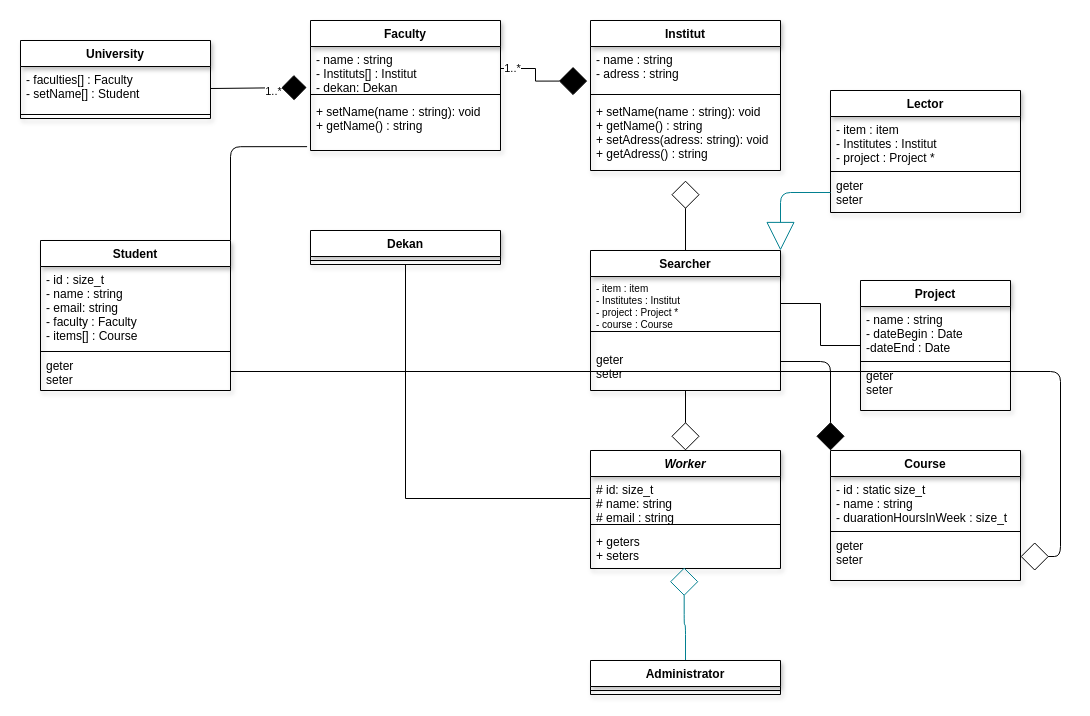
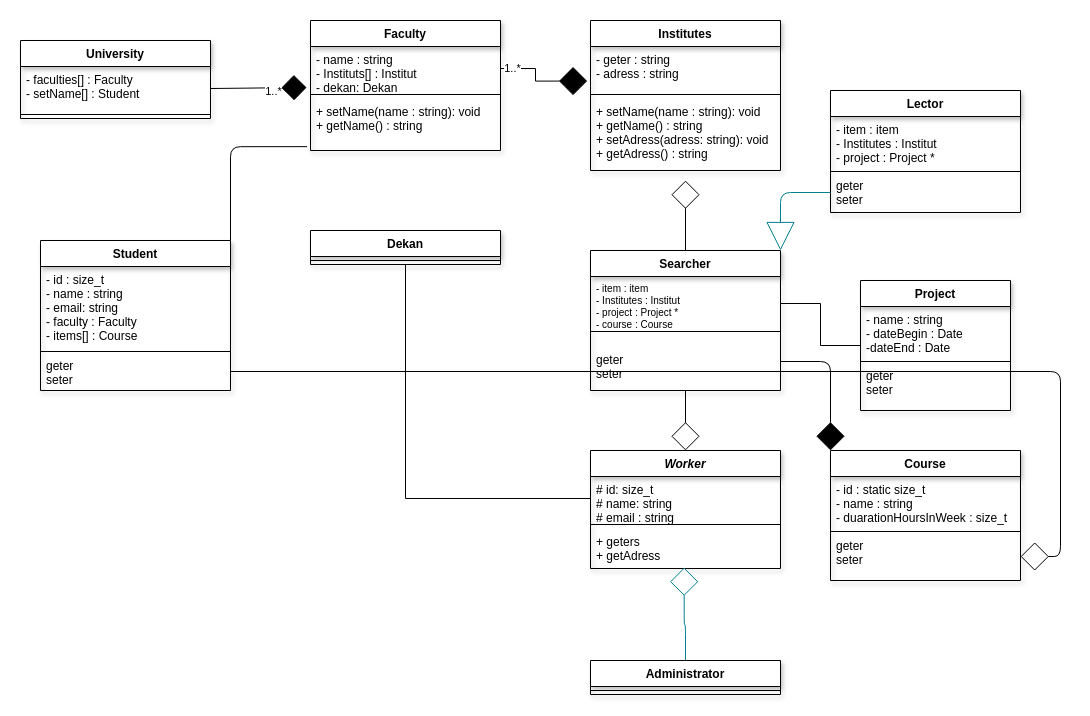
  <mxCell id="0" />
  <mxCell id="1" parent="0" />
  <mxCell id="2" style="rounded=0;orthogonalLoop=1;jettySize=auto;html=1;entryX=-0.02;entryY=0.932;entryDx=0;entryDy=0;entryPerimeter=0;endArrow=diamond;endFill=1;endSize=23;startSize=23;exitX=1;exitY=0.5;exitDx=0;exitDy=0;" parent="1" source="13" target="5" edge="1"><mxGeometry relative="1" as="geometry"><mxPoint x="200" y="103.367" as="sourcePoint" /></mxGeometry></mxCell>
  <mxCell id="3" value="1..*" style="edgeLabel;html=1;align=center;verticalAlign=middle;resizable=0;points=[];" parent="2" vertex="1" connectable="0"><mxGeometry x="0.279" y="-3" relative="1" as="geometry"><mxPoint as="offset" /></mxGeometry></mxCell>
  <mxCell id="4" value="Faculty" style="swimlane;fontStyle=1;align=center;verticalAlign=top;childLayout=stackLayout;horizontal=1;startSize=26;horizontalStack=0;resizeParent=1;resizeParentMax=0;resizeLast=0;collapsible=1;marginBottom=0;shadow=1;" parent="1" vertex="1"><mxGeometry x="310" y="20" width="190" height="130" as="geometry" /></mxCell>
  <mxCell id="5" value="- name : string&#10;- Instituts[] : Institut&#10;- dekan: Dekan" style="text;strokeColor=none;fillColor=none;align=left;verticalAlign=top;spacingLeft=4;spacingRight=4;overflow=hidden;rotatable=0;points=[[0,0.5],[1,0.5]];portConstraint=eastwest;" parent="4" vertex="1"><mxGeometry y="26" width="190" height="44" as="geometry" /></mxCell>
  <mxCell id="6" value="" style="line;strokeWidth=1;fillColor=none;align=left;verticalAlign=middle;spacingTop=-1;spacingLeft=3;spacingRight=3;rotatable=0;labelPosition=right;points=[];portConstraint=eastwest;" parent="4" vertex="1"><mxGeometry y="70" width="190" height="8" as="geometry" /></mxCell>
  <mxCell id="7" value="+ setName(name : string): void&#10;+ getName() : string" style="text;strokeColor=none;fillColor=none;align=left;verticalAlign=top;spacingLeft=4;spacingRight=4;overflow=hidden;rotatable=0;points=[[0,0.5],[1,0.5]];portConstraint=eastwest;" parent="4" vertex="1"><mxGeometry y="78" width="190" height="52" as="geometry" /></mxCell>
  <mxCell id="8" value="Worker" style="swimlane;fontStyle=3;align=center;verticalAlign=top;childLayout=stackLayout;horizontal=1;startSize=26;horizontalStack=0;resizeParent=1;resizeParentMax=0;resizeLast=0;collapsible=1;marginBottom=0;glass=0;rounded=0;shadow=1;" parent="1" vertex="1"><mxGeometry x="590" y="450" width="190" height="118" as="geometry" /></mxCell>
  <mxCell id="9" value="# id: size_t&#10;# name: string&#10;# email : string" style="text;strokeColor=none;fillColor=none;align=left;verticalAlign=top;spacingLeft=4;spacingRight=4;overflow=hidden;rotatable=0;points=[[0,0.5],[1,0.5]];portConstraint=eastwest;" parent="8" vertex="1"><mxGeometry y="26" width="190" height="44" as="geometry" /></mxCell>
  <mxCell id="10" value="" style="line;strokeWidth=1;fillColor=none;align=left;verticalAlign=middle;spacingTop=-1;spacingLeft=3;spacingRight=3;rotatable=0;labelPosition=right;points=[];portConstraint=eastwest;" parent="8" vertex="1"><mxGeometry y="70" width="190" height="8" as="geometry" /></mxCell>
- <mxCell id="11" value="+ geters &#10;+ seters" style="text;strokeColor=none;fillColor=none;align=left;verticalAlign=top;spacingLeft=4;spacingRight=4;overflow=hidden;rotatable=0;points=[[0,0.5],[1,0.5]];portConstraint=eastwest;" parent="8" vertex="1"><mxGeometry y="78" width="190" height="40" as="geometry" /></mxCell>
+ <mxCell id="11" value="+ geters &#10;+ getAdress" style="text;strokeColor=none;fillColor=none;align=left;verticalAlign=top;spacingLeft=4;spacingRight=4;overflow=hidden;rotatable=0;points=[[0,0.5],[1,0.5]];portConstraint=eastwest;" parent="8" vertex="1"><mxGeometry y="78" width="190" height="40" as="geometry" /></mxCell>
  <mxCell id="12" value="University" style="swimlane;fontStyle=1;align=center;verticalAlign=top;childLayout=stackLayout;horizontal=1;startSize=26;horizontalStack=0;resizeParent=1;resizeParentMax=0;resizeLast=0;collapsible=1;marginBottom=0;glass=0;shadow=1;" parent="1" vertex="1"><mxGeometry x="20" y="40" width="190" height="78" as="geometry" /></mxCell>
  <mxCell id="13" value="- faculties[] : Faculty&#10;- setName[] : Student" style="text;strokeColor=none;fillColor=none;align=left;verticalAlign=top;spacingLeft=4;spacingRight=4;overflow=hidden;rotatable=0;points=[[0,0.5],[1,0.5]];portConstraint=eastwest;" parent="12" vertex="1"><mxGeometry y="26" width="190" height="44" as="geometry" /></mxCell>
  <mxCell id="14" value="" style="line;strokeWidth=1;fillColor=none;align=left;verticalAlign=middle;spacingTop=-1;spacingLeft=3;spacingRight=3;rotatable=0;labelPosition=right;points=[];portConstraint=eastwest;" parent="12" vertex="1"><mxGeometry y="70" width="190" height="8" as="geometry" /></mxCell>
- <mxCell id="15" value="Institut" style="swimlane;fontStyle=1;align=center;verticalAlign=top;childLayout=stackLayout;horizontal=1;startSize=26;horizontalStack=0;resizeParent=1;resizeParentMax=0;resizeLast=0;collapsible=1;marginBottom=0;shadow=1;" parent="1" vertex="1"><mxGeometry x="590" y="20" width="190" height="150" as="geometry" /></mxCell>
- <mxCell id="16" value="- name : string&#10;- adress : string" style="text;strokeColor=none;fillColor=none;align=left;verticalAlign=top;spacingLeft=4;spacingRight=4;overflow=hidden;rotatable=0;points=[[0,0.5],[1,0.5]];portConstraint=eastwest;" parent="15" vertex="1"><mxGeometry y="26" width="190" height="44" as="geometry" /></mxCell>
+ <mxCell id="15" value="Institutes" style="swimlane;fontStyle=1;align=center;verticalAlign=top;childLayout=stackLayout;horizontal=1;startSize=26;horizontalStack=0;resizeParent=1;resizeParentMax=0;resizeLast=0;collapsible=1;marginBottom=0;shadow=1;" parent="1" vertex="1"><mxGeometry x="590" y="20" width="190" height="150" as="geometry" /></mxCell>
+ <mxCell id="16" value="- geter : string&#10;- adress : string" style="text;strokeColor=none;fillColor=none;align=left;verticalAlign=top;spacingLeft=4;spacingRight=4;overflow=hidden;rotatable=0;points=[[0,0.5],[1,0.5]];portConstraint=eastwest;" parent="15" vertex="1"><mxGeometry y="26" width="190" height="44" as="geometry" /></mxCell>
  <mxCell id="17" value="" style="line;strokeWidth=1;fillColor=none;align=left;verticalAlign=middle;spacingTop=-1;spacingLeft=3;spacingRight=3;rotatable=0;labelPosition=right;points=[];portConstraint=eastwest;" parent="15" vertex="1"><mxGeometry y="70" width="190" height="8" as="geometry" /></mxCell>
  <mxCell id="18" value="+ setName(name : string): void&#10;+ getName() : string&#10;+ setAdress(adress: string): void&#10;+ getAdress() : string&#10;" style="text;strokeColor=none;fillColor=none;align=left;verticalAlign=top;spacingLeft=4;spacingRight=4;overflow=hidden;rotatable=0;points=[[0,0.5],[1,0.5]];portConstraint=eastwest;" parent="15" vertex="1"><mxGeometry y="78" width="190" height="72" as="geometry" /></mxCell>
  <mxCell id="19" style="edgeStyle=orthogonalEdgeStyle;rounded=0;orthogonalLoop=1;jettySize=auto;html=1;entryX=-0.017;entryY=0.786;entryDx=0;entryDy=0;entryPerimeter=0;endArrow=diamond;endFill=1;endSize=26;verticalAlign=middle;" parent="1" source="5" target="16" edge="1"><mxGeometry relative="1" as="geometry"><mxPoint x="580" y="68" as="targetPoint" /></mxGeometry></mxCell>
  <mxCell id="20" value="1..*" style="edgeLabel;html=1;align=center;verticalAlign=middle;resizable=0;points=[];" parent="19" vertex="1" connectable="0"><mxGeometry x="-0.788" y="1" relative="1" as="geometry"><mxPoint as="offset" /></mxGeometry></mxCell>
  <mxCell id="21" value="Dekan" style="swimlane;fontStyle=1;align=center;verticalAlign=top;childLayout=stackLayout;horizontal=1;startSize=26;horizontalStack=0;resizeParent=1;resizeParentMax=0;resizeLast=0;collapsible=1;marginBottom=0;glass=0;rounded=0;shadow=1;" parent="1" vertex="1"><mxGeometry x="310" y="230" width="190" height="34" as="geometry" /></mxCell>
  <mxCell id="22" value="" style="line;strokeWidth=1;fillColor=none;align=left;verticalAlign=middle;spacingTop=-1;spacingLeft=3;spacingRight=3;rotatable=0;labelPosition=right;points=[];portConstraint=eastwest;" parent="21" vertex="1"><mxGeometry y="26" width="190" height="8" as="geometry" /></mxCell>
  <mxCell id="23" style="edgeStyle=orthogonalEdgeStyle;rounded=0;orthogonalLoop=1;jettySize=auto;html=1;entryX=0;entryY=0.5;entryDx=0;entryDy=0;endArrow=none;endFill=0;endSize=26;exitX=0.5;exitY=1;exitDx=0;exitDy=0;" parent="1" source="21" target="9" edge="1"><mxGeometry relative="1" as="geometry"><mxPoint x="500" y="278" as="sourcePoint" /></mxGeometry></mxCell>
  <mxCell id="24" style="edgeStyle=orthogonalEdgeStyle;rounded=0;orthogonalLoop=1;jettySize=auto;html=1;entryX=0.5;entryY=0;entryDx=0;entryDy=0;endArrow=diamond;endFill=0;endSize=26;" parent="1" source="26" target="8" edge="1"><mxGeometry relative="1" as="geometry" /></mxCell>
  <mxCell id="25" style="edgeStyle=orthogonalEdgeStyle;rounded=0;orthogonalLoop=1;jettySize=auto;html=1;exitX=0.5;exitY=0;exitDx=0;exitDy=0;endArrow=diamond;endFill=0;endSize=26;" parent="1" source="26" edge="1"><mxGeometry relative="1" as="geometry"><mxPoint x="685" y="180" as="targetPoint" /></mxGeometry></mxCell>
  <mxCell id="26" value="Searcher" style="swimlane;fontStyle=1;align=center;verticalAlign=top;childLayout=stackLayout;horizontal=1;startSize=26;horizontalStack=0;resizeParent=1;resizeParentMax=0;resizeLast=0;collapsible=1;marginBottom=0;shadow=1;" parent="1" vertex="1"><mxGeometry x="590" y="250" width="190" height="140" as="geometry" /></mxCell>
  <mxCell id="27" value="- item : item&#10;- Institutes : Institut&#10;- project : Project *&#10;- course : Course" style="text;strokeColor=none;fillColor=none;align=left;verticalAlign=top;spacingLeft=4;spacingRight=4;overflow=hidden;rotatable=0;points=[[0,0.5],[1,0.5]];portConstraint=eastwest;fontSize=10;" parent="26" vertex="1"><mxGeometry y="26" width="190" height="54" as="geometry" /></mxCell>
  <mxCell id="28" value="" style="line;strokeWidth=1;fillColor=none;align=left;verticalAlign=middle;spacingTop=-1;spacingLeft=3;spacingRight=3;rotatable=0;labelPosition=right;points=[];portConstraint=eastwest;" parent="26" vertex="1"><mxGeometry y="80" width="190" height="2" as="geometry" /></mxCell>
  <mxCell id="29" value="&#10;geter&#10;seter" style="text;strokeColor=none;fillColor=none;align=left;verticalAlign=top;spacingLeft=4;spacingRight=4;overflow=hidden;rotatable=0;points=[[0,0.5],[1,0.5]];portConstraint=eastwest;" parent="26" vertex="1"><mxGeometry y="82" width="190" height="58" as="geometry" /></mxCell>
  <mxCell id="30" value="Project" style="swimlane;fontStyle=1;align=center;verticalAlign=top;childLayout=stackLayout;horizontal=1;startSize=26;horizontalStack=0;resizeParent=1;resizeParentMax=0;resizeLast=0;collapsible=1;marginBottom=0;shadow=1;" parent="1" vertex="1"><mxGeometry x="860" y="280" width="150" height="130" as="geometry" /></mxCell>
  <mxCell id="31" value="- name : string&#10;- dateBegin : Date&#10;-dateEnd : Date" style="text;strokeColor=none;fillColor=none;align=left;verticalAlign=top;spacingLeft=4;spacingRight=4;overflow=hidden;rotatable=0;points=[[0,0.5],[1,0.5]];portConstraint=eastwest;" parent="30" vertex="1"><mxGeometry y="26" width="150" height="54" as="geometry" /></mxCell>
  <mxCell id="32" value="" style="line;strokeWidth=1;fillColor=none;align=left;verticalAlign=middle;spacingTop=-1;spacingLeft=3;spacingRight=3;rotatable=0;labelPosition=right;points=[];portConstraint=eastwest;" parent="30" vertex="1"><mxGeometry y="80" width="150" height="2" as="geometry" /></mxCell>
  <mxCell id="33" value="geter&#10;seter" style="text;strokeColor=none;fillColor=none;align=left;verticalAlign=top;spacingLeft=4;spacingRight=4;overflow=hidden;rotatable=0;points=[[0,0.5],[1,0.5]];portConstraint=eastwest;" parent="30" vertex="1"><mxGeometry y="82" width="150" height="48" as="geometry" /></mxCell>
  <mxCell id="34" style="edgeStyle=orthogonalEdgeStyle;rounded=0;orthogonalLoop=1;jettySize=auto;html=1;entryX=0;entryY=0.5;entryDx=0;entryDy=0;endArrow=none;endFill=0;endSize=26;" parent="1" source="27" target="30" edge="1"><mxGeometry relative="1" as="geometry" /></mxCell>
  <mxCell id="35" style="edgeStyle=orthogonalEdgeStyle;curved=0;rounded=1;sketch=0;orthogonalLoop=1;jettySize=auto;html=1;exitX=0.5;exitY=0;exitDx=0;exitDy=0;entryX=0.493;entryY=0.975;entryDx=0;entryDy=0;entryPerimeter=0;strokeColor=#028090;fillColor=#F45B69;fontColor=#E4FDE1;endArrow=diamond;endFill=0;endSize=26;" parent="1" source="36" target="11" edge="1"><mxGeometry relative="1" as="geometry" /></mxCell>
  <mxCell id="36" value="Administrator" style="swimlane;fontStyle=1;align=center;verticalAlign=top;childLayout=stackLayout;horizontal=1;startSize=26;horizontalStack=0;resizeParent=1;resizeParentMax=0;resizeLast=0;collapsible=1;marginBottom=0;glass=0;rounded=0;shadow=1;" parent="1" vertex="1"><mxGeometry x="590" y="660" width="190" height="34" as="geometry" /></mxCell>
  <mxCell id="37" value="" style="line;strokeWidth=1;fillColor=none;align=left;verticalAlign=middle;spacingTop=-1;spacingLeft=3;spacingRight=3;rotatable=0;labelPosition=right;points=[];portConstraint=eastwest;" parent="36" vertex="1"><mxGeometry y="26" width="190" height="8" as="geometry" /></mxCell>
  <mxCell id="38" value="Lector" style="swimlane;fontStyle=1;align=center;verticalAlign=top;childLayout=stackLayout;horizontal=1;startSize=26;horizontalStack=0;resizeParent=1;resizeParentMax=0;resizeLast=0;collapsible=1;marginBottom=0;shadow=1;" parent="1" vertex="1"><mxGeometry x="830" y="90" width="190" height="122" as="geometry" /></mxCell>
  <mxCell id="39" value="- item : item&#10;- Institutes : Institut&#10;- project : Project *" style="text;strokeColor=none;fillColor=none;align=left;verticalAlign=top;spacingLeft=4;spacingRight=4;overflow=hidden;rotatable=0;points=[[0,0.5],[1,0.5]];portConstraint=eastwest;" parent="38" vertex="1"><mxGeometry y="26" width="190" height="54" as="geometry" /></mxCell>
  <mxCell id="40" value="" style="line;strokeWidth=1;fillColor=none;align=left;verticalAlign=middle;spacingTop=-1;spacingLeft=3;spacingRight=3;rotatable=0;labelPosition=right;points=[];portConstraint=eastwest;" parent="38" vertex="1"><mxGeometry y="80" width="190" height="2" as="geometry" /></mxCell>
  <mxCell id="41" value="geter&#10;seter" style="text;strokeColor=none;fillColor=none;align=left;verticalAlign=top;spacingLeft=4;spacingRight=4;overflow=hidden;rotatable=0;points=[[0,0.5],[1,0.5]];portConstraint=eastwest;" parent="38" vertex="1"><mxGeometry y="82" width="190" height="40" as="geometry" /></mxCell>
  <mxCell id="42" style="edgeStyle=orthogonalEdgeStyle;curved=0;rounded=1;sketch=0;orthogonalLoop=1;jettySize=auto;html=1;exitX=0;exitY=0.5;exitDx=0;exitDy=0;entryX=1;entryY=0;entryDx=0;entryDy=0;endArrow=block;endFill=0;endSize=26;strokeColor=#028090;fillColor=#F45B69;fontColor=#E4FDE1;" parent="1" source="41" target="26" edge="1"><mxGeometry relative="1" as="geometry" /></mxCell>
  <mxCell id="43" value="Course" style="swimlane;fontStyle=1;align=center;verticalAlign=top;childLayout=stackLayout;horizontal=1;startSize=26;horizontalStack=0;resizeParent=1;resizeParentMax=0;resizeLast=0;collapsible=1;marginBottom=0;shadow=1;" parent="1" vertex="1"><mxGeometry x="830" y="450" width="190" height="130" as="geometry" /></mxCell>
  <mxCell id="44" value="- id : static size_t&#10;- name : string &#10;- duarationHoursInWeek : size_t" style="text;strokeColor=none;fillColor=none;align=left;verticalAlign=top;spacingLeft=4;spacingRight=4;overflow=hidden;rotatable=0;points=[[0,0.5],[1,0.5]];portConstraint=eastwest;" parent="43" vertex="1"><mxGeometry y="26" width="190" height="54" as="geometry" /></mxCell>
  <mxCell id="45" value="" style="line;strokeWidth=1;fillColor=none;align=left;verticalAlign=middle;spacingTop=-1;spacingLeft=3;spacingRight=3;rotatable=0;labelPosition=right;points=[];portConstraint=eastwest;" parent="43" vertex="1"><mxGeometry y="80" width="190" height="2" as="geometry" /></mxCell>
  <mxCell id="46" value="geter&#10;seter" style="text;strokeColor=none;fillColor=none;align=left;verticalAlign=top;spacingLeft=4;spacingRight=4;overflow=hidden;rotatable=0;points=[[0,0.5],[1,0.5]];portConstraint=eastwest;" parent="43" vertex="1"><mxGeometry y="82" width="190" height="48" as="geometry" /></mxCell>
  <mxCell id="47" style="edgeStyle=orthogonalEdgeStyle;curved=0;rounded=1;sketch=0;orthogonalLoop=1;jettySize=auto;html=1;exitX=1;exitY=0;exitDx=0;exitDy=0;entryX=-0.018;entryY=0.926;entryDx=0;entryDy=0;entryPerimeter=0;endArrow=none;endFill=0;endSize=26;strokeColor=#000000;fillColor=#F45B69;fontSize=10;fontColor=#E4FDE1;" parent="1" source="48" target="7" edge="1"><mxGeometry relative="1" as="geometry" /></mxCell>
  <mxCell id="48" value="Student" style="swimlane;fontStyle=1;align=center;verticalAlign=top;childLayout=stackLayout;horizontal=1;startSize=26;horizontalStack=0;resizeParent=1;resizeParentMax=0;resizeLast=0;collapsible=1;marginBottom=0;shadow=1;" parent="1" vertex="1"><mxGeometry x="40" y="240" width="190" height="150" as="geometry" /></mxCell>
  <mxCell id="49" value="- id : size_t&#10;- name : string &#10;- email: string&#10;- faculty : Faculty&#10;- items[] : Course" style="text;strokeColor=none;fillColor=none;align=left;verticalAlign=top;spacingLeft=4;spacingRight=4;overflow=hidden;rotatable=0;points=[[0,0.5],[1,0.5]];portConstraint=eastwest;" parent="48" vertex="1"><mxGeometry y="26" width="190" height="84" as="geometry" /></mxCell>
  <mxCell id="50" value="" style="line;strokeWidth=1;fillColor=none;align=left;verticalAlign=middle;spacingTop=-1;spacingLeft=3;spacingRight=3;rotatable=0;labelPosition=right;points=[];portConstraint=eastwest;" parent="48" vertex="1"><mxGeometry y="110" width="190" height="2" as="geometry" /></mxCell>
  <mxCell id="51" value="geter&#10;seter" style="text;strokeColor=none;fillColor=none;align=left;verticalAlign=top;spacingLeft=4;spacingRight=4;overflow=hidden;rotatable=0;points=[[0,0.5],[1,0.5]];portConstraint=eastwest;" parent="48" vertex="1"><mxGeometry y="112" width="190" height="38" as="geometry" /></mxCell>
  <mxCell id="52" style="edgeStyle=orthogonalEdgeStyle;curved=0;rounded=1;sketch=0;orthogonalLoop=1;jettySize=auto;html=1;entryX=0;entryY=0;entryDx=0;entryDy=0;endArrow=diamond;endFill=1;endSize=26;fillColor=#F45B69;fontSize=10;fontColor=#E4FDE1;" parent="1" source="29" target="43" edge="1"><mxGeometry relative="1" as="geometry" /></mxCell>
  <mxCell id="53" style="edgeStyle=orthogonalEdgeStyle;curved=0;rounded=1;sketch=0;orthogonalLoop=1;jettySize=auto;html=1;exitX=1;exitY=0.5;exitDx=0;exitDy=0;entryX=1;entryY=0.5;entryDx=0;entryDy=0;endArrow=diamond;endFill=0;endSize=26;strokeColor=#000000;fillColor=#F45B69;fontSize=10;fontColor=#E4FDE1;" parent="1" source="51" target="46" edge="1"><mxGeometry relative="1" as="geometry" /></mxCell>
